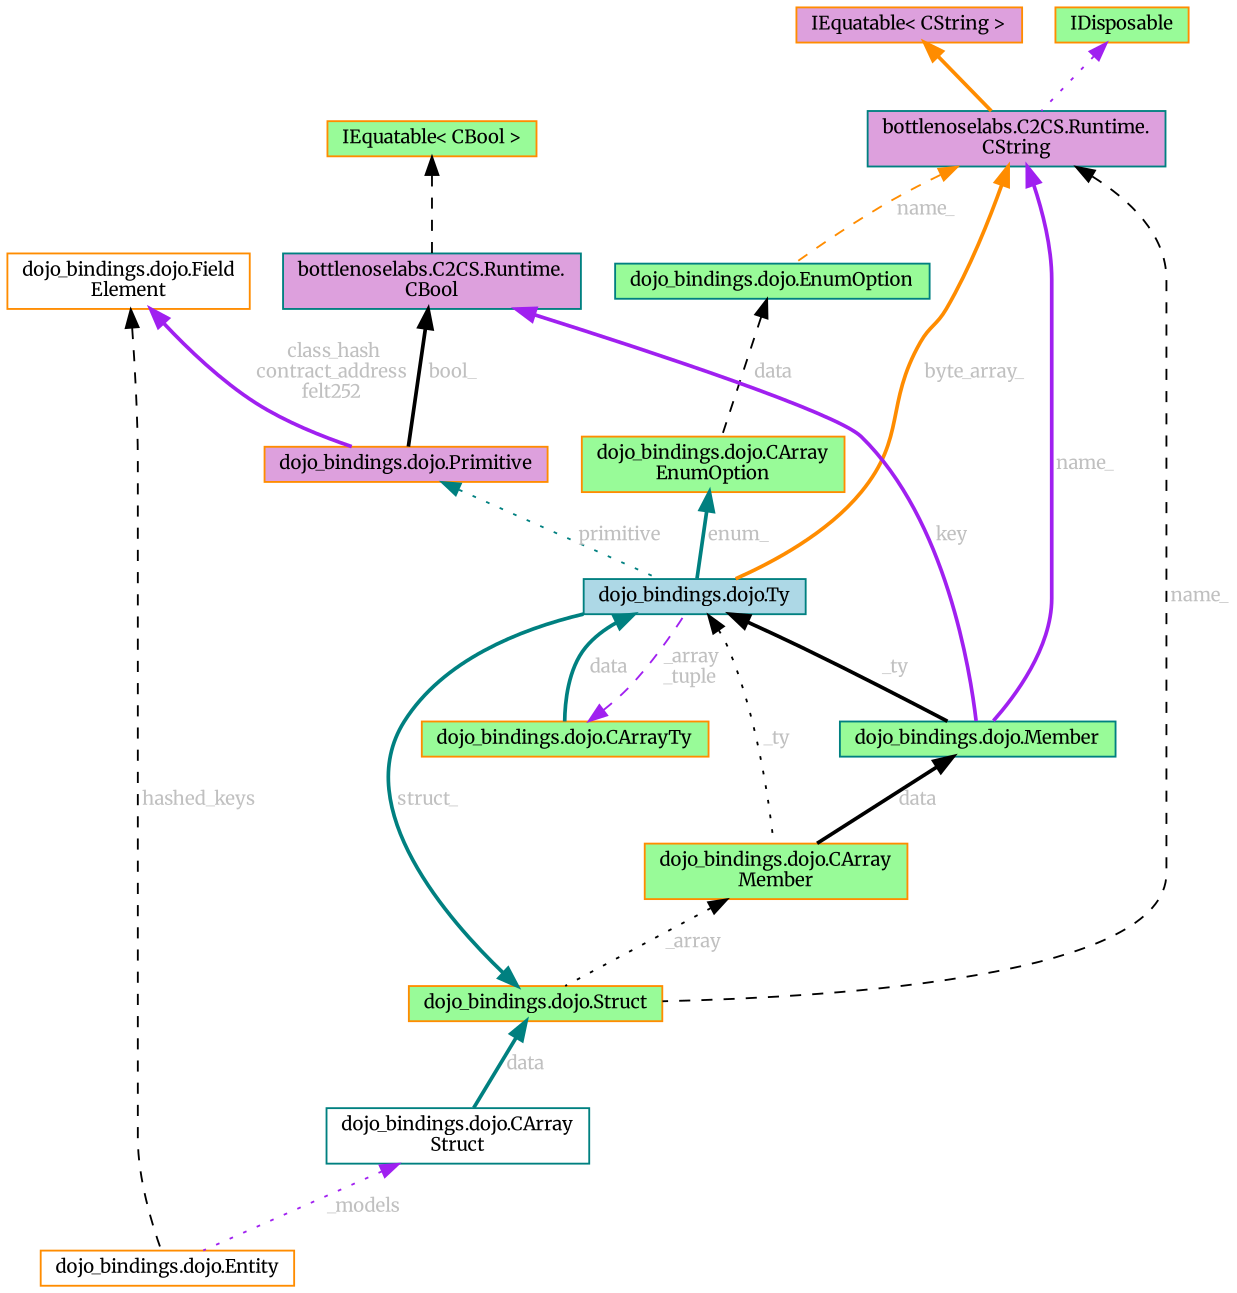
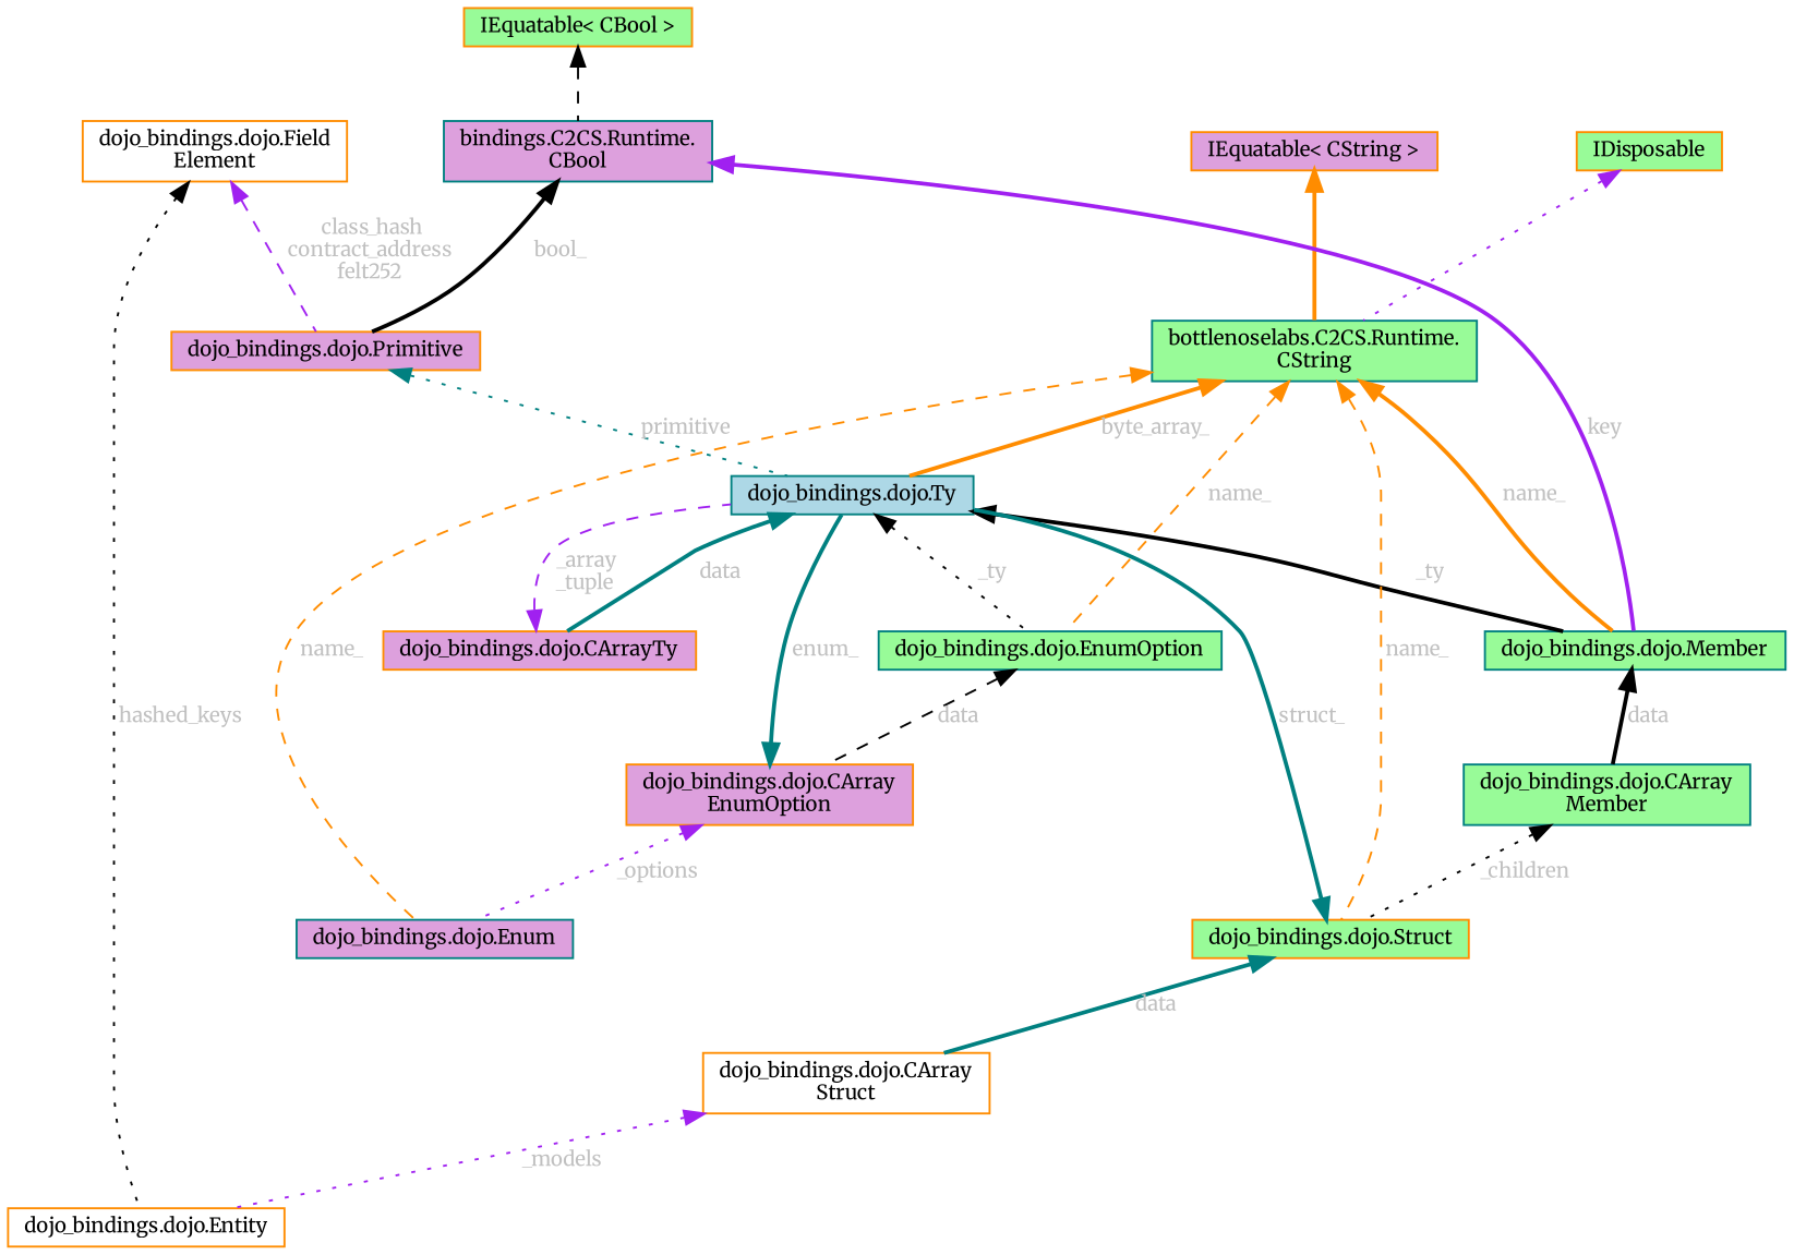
  digraph {
    fontname=Merriweather
    node [color=darkorange fillcolor=palegreen fontname=Merriweather fontsize=10 shape=box style=filled]
    edge [color=black dir=back fontcolor=grey fontname=Merriweather fontsize=10 labelfontname=Helvetica labelfontsize=10 style=bold]
    n1 [fillcolor=white fontcolor=black height=0.2 label="dojo_bindings.dojo.Entity" width=0.4]
    n2 [fillcolor=white height=0.2 label="dojo_bindings.dojo.Field\lElement" width=0.4]
    n3 [fillcolor=plum height=0.2 label="dojo_bindings.dojo.Primitive" width=0.4]
    n4 [color=teal fillcolor=lightblue height=0.2 label="dojo_bindings.dojo.Ty" width=0.4]
-   n5 [color=teal fillcolor=white height=0.2 label="dojo_bindings.dojo.CArray\lStruct" width=0.4]
+   n5 [fillcolor=white height=0.2 label="dojo_bindings.dojo.CArray\lStruct" width=0.4]
    n6 [height=0.2 label="dojo_bindings.dojo.Struct" width=0.4]
    n7 [color=teal height=0.2 label="dojo_bindings.dojo.Member" width=0.4]
    n8 [color=teal height=0.2 label="dojo_bindings.dojo.EnumOption" width=0.4]
-   n9 [height=0.2 label="dojo_bindings.dojo.CArrayTy" width=0.4]
-   n10 [color=teal fillcolor=plum height=0.2 label="bottlenoselabs.C2CS.Runtime.\lCString" width=0.4]
-   n12 [height=0.2 label="dojo_bindings.dojo.CArray\lMember" width=0.4]
-   n13 [height=0.2 label="dojo_bindings.dojo.CArray\lEnumOption" width=0.4]
+   n9 [fillcolor=plum height=0.2 label="dojo_bindings.dojo.CArrayTy" width=0.4]
+   n10 [color=teal height=0.2 label="bottlenoselabs.C2CS.Runtime.\lCString" width=0.4]
+   n11 [color=teal fillcolor=plum height=0.2 label="dojo_bindings.dojo.Enum" width=0.4]
+   n12 [color=teal height=0.2 label="dojo_bindings.dojo.CArray\lMember" width=0.4]
+   n13 [fillcolor=plum height=0.2 label="dojo_bindings.dojo.CArray\lEnumOption" width=0.4]
    n14 [fillcolor=plum height=0.2 label="IEquatable\< CString \>" width=0.4]
    n15 [height=0.2 label=IDisposable width=0.4]
-   n16 [color=teal fillcolor=plum height=0.2 label="bottlenoselabs.C2CS.Runtime.\lCBool" width=0.4]
+   n16 [color=teal fillcolor=plum height=0.2 label="bindings.C2CS.Runtime.\lCBool" width=0.4]
    n17 [height=0.2 label="IEquatable\< CBool \>" width=0.4]
-   n2 -> n1 [label=" hashed_keys" style=dashed]
-   n2 -> n3 [color=purple label=" class_hash\ncontract_address\nfelt252"]
+   n2 -> n1 [label=" hashed_keys" style=dotted]
+   n2 -> n3 [color=purple label=" class_hash\ncontract_address\nfelt252" style=dashed]
    n3 -> n4 [color=teal label=" primitive" style=dotted]
    n4 -> n7 [label=" _ty"]
-   n4 -> n12 [label=" _ty" style=dotted]
+   n4 -> n8 [label=" _ty" style=dotted]
    n4 -> n9 [color=teal label=" data"]
    n5 -> n1 [color=purple label=" _models" style=dotted]
    n6 -> n4 [color=teal label=" struct_"]
    n6 -> n5 [color=teal label=" data"]
    n7 -> n12 [label=" data"]
    n8 -> n13 [label=" data" style=dashed]
    n9 -> n4 [color=purple label=" _array\n_tuple" style=dashed]
    n10 -> n4 [color=darkorange label=" byte_array_"]
-   n10 -> n6 [label=" name_" style=dashed]
-   n10 -> n7 [color=purple label=" name_"]
+   n10 -> n6 [color=darkorange label=" name_" style=dashed]
+   n10 -> n7 [color=darkorange label=" name_"]
    n10 -> n8 [color=darkorange label=" name_" style=dashed]
-   n12 -> n6 [label=" _array" style=dotted]
+   n10 -> n11 [color=darkorange label=" name_" style=dashed]
+   n12 -> n6 [label=" _children" style=dotted]
    n13 -> n4 [color=teal label=" enum_"]
+   n13 -> n11 [color=purple label=" _options" style=dotted]
    n14 -> n10 [color=darkorange fontcolor=""]
    n15 -> n10 [color=purple style=dotted fontcolor=""]
    n16 -> n3 [label=" bool_"]
    n16 -> n7 [color=purple label=" key"]
    n17 -> n16 [style=dashed fontcolor=""]
  }
